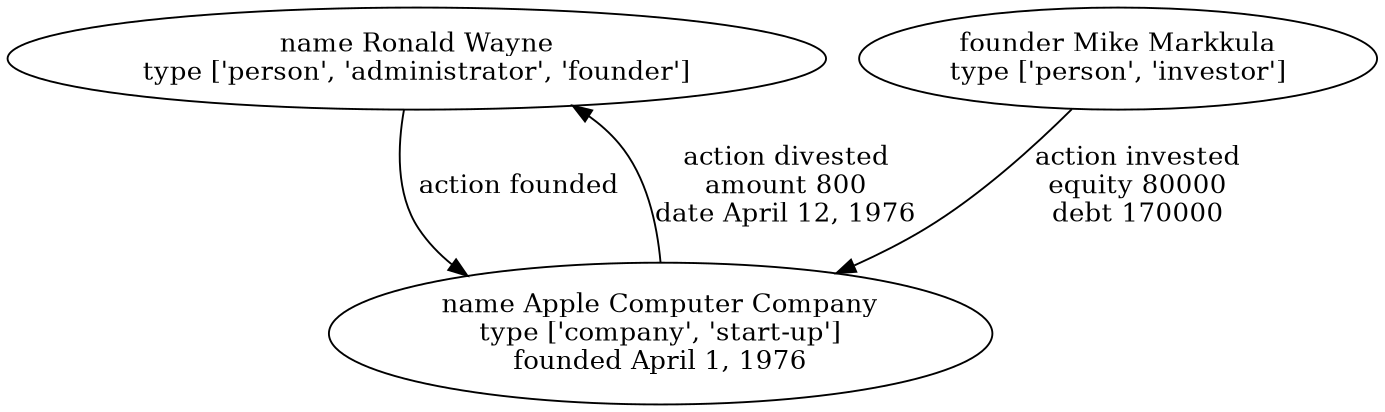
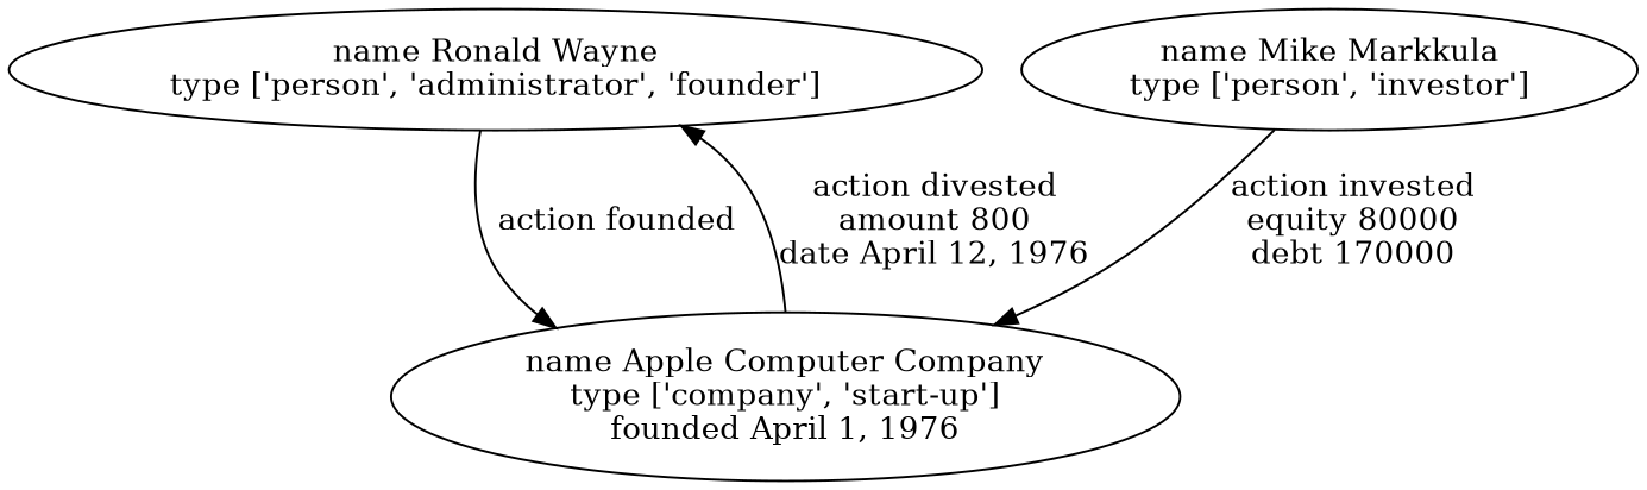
  digraph {
    n1 [label="name Ronald Wayne\ntype ['person', 'administrator', 'founder']"]
    n2 [label="name Apple Computer Company\ntype ['company', 'start-up']\nfounded April 1, 1976"]
-   n3 [label="founder Mike Markkula\ntype ['person', 'investor']"]
+   n3 [label="name Mike Markkula\ntype ['person', 'investor']"]
    n1 -> n2 [label="action founded"]
    n2 -> n1 [label="action divested\namount 800\ndate April 12, 1976"]
    n3 -> n2 [label="action invested\nequity 80000\ndebt 170000"]
  }
